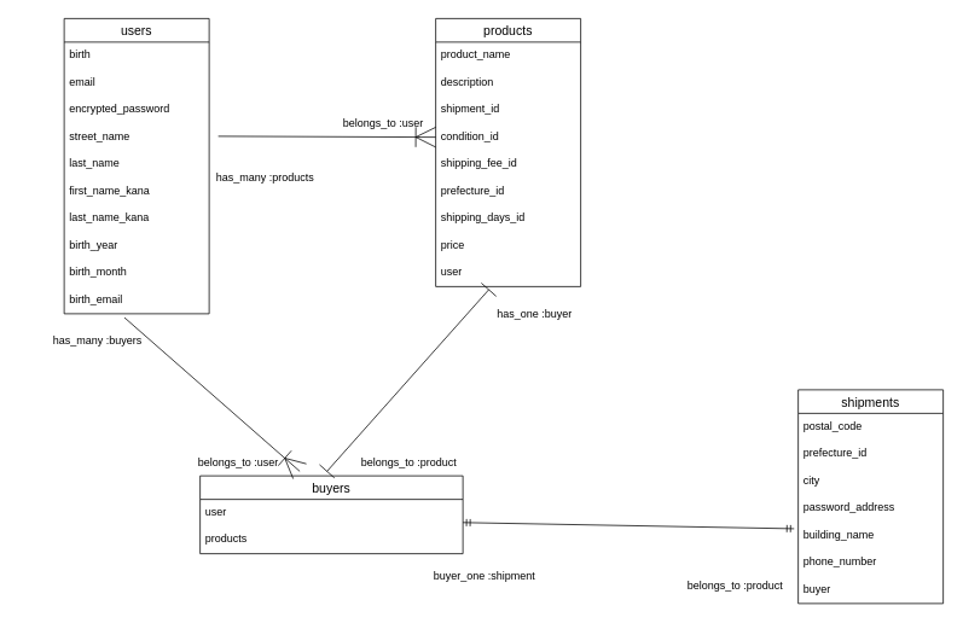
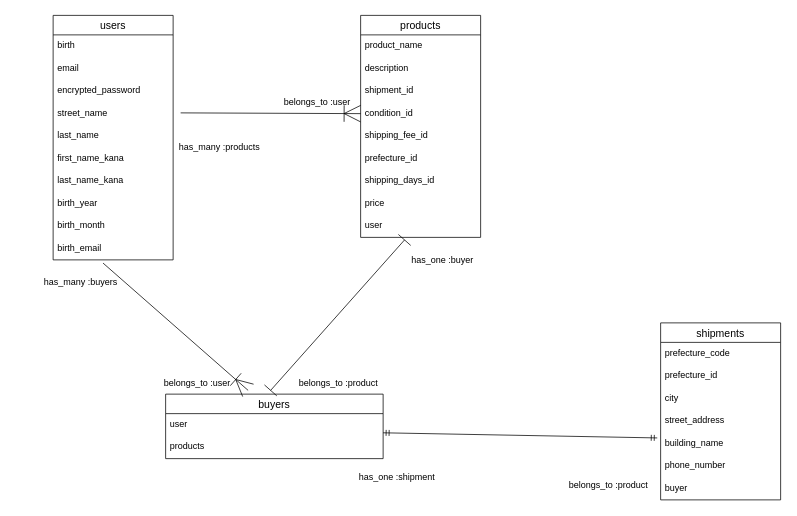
  <mxCell id="0" />
  <mxCell id="1" parent="0" />
  <mxCell id="2" value="users" style="swimlane;fontStyle=0;childLayout=stackLayout;horizontal=1;startSize=26;horizontalStack=0;resizeParent=1;resizeParentMax=0;resizeLast=0;collapsible=1;marginBottom=0;align=center;fontSize=14;" vertex="1" parent="1"><mxGeometry x="70" y="20" width="160" height="326" as="geometry" /></mxCell>
  <mxCell id="3" value="birth" style="text;strokeColor=none;fillColor=none;spacingLeft=4;spacingRight=4;overflow=hidden;rotatable=0;points=[[0,0.5],[1,0.5]];portConstraint=eastwest;fontSize=12;" vertex="1" parent="2"><mxGeometry y="26" width="160" height="30" as="geometry" /></mxCell>
  <mxCell id="4" value="email" style="text;strokeColor=none;fillColor=none;spacingLeft=4;spacingRight=4;overflow=hidden;rotatable=0;points=[[0,0.5],[1,0.5]];portConstraint=eastwest;fontSize=12;" vertex="1" parent="2"><mxGeometry y="56" width="160" height="30" as="geometry" /></mxCell>
  <mxCell id="5" value="encrypted_password" style="text;strokeColor=none;fillColor=none;spacingLeft=4;spacingRight=4;overflow=hidden;rotatable=0;points=[[0,0.5],[1,0.5]];portConstraint=eastwest;fontSize=12;" vertex="1" parent="2"><mxGeometry y="86" width="160" height="30" as="geometry" /></mxCell>
  <mxCell id="6" value="street_name" style="text;strokeColor=none;fillColor=none;spacingLeft=4;spacingRight=4;overflow=hidden;rotatable=0;points=[[0,0.5],[1,0.5]];portConstraint=eastwest;fontSize=12;" vertex="1" parent="2"><mxGeometry y="116" width="160" height="30" as="geometry" /></mxCell>
  <mxCell id="7" value="last_name" style="text;strokeColor=none;fillColor=none;spacingLeft=4;spacingRight=4;overflow=hidden;rotatable=0;points=[[0,0.5],[1,0.5]];portConstraint=eastwest;fontSize=12;" vertex="1" parent="2"><mxGeometry y="146" width="160" height="30" as="geometry" /></mxCell>
  <mxCell id="8" value="first_name_kana " style="text;strokeColor=none;fillColor=none;spacingLeft=4;spacingRight=4;overflow=hidden;rotatable=0;points=[[0,0.5],[1,0.5]];portConstraint=eastwest;fontSize=12;" vertex="1" parent="2"><mxGeometry y="176" width="160" height="30" as="geometry" /></mxCell>
  <mxCell id="9" value="last_name_kana" style="text;strokeColor=none;fillColor=none;spacingLeft=4;spacingRight=4;overflow=hidden;rotatable=0;points=[[0,0.5],[1,0.5]];portConstraint=eastwest;fontSize=12;" vertex="1" parent="2"><mxGeometry y="206" width="160" height="30" as="geometry" /></mxCell>
  <mxCell id="10" value="birth_year" style="text;strokeColor=none;fillColor=none;spacingLeft=4;spacingRight=4;overflow=hidden;rotatable=0;points=[[0,0.5],[1,0.5]];portConstraint=eastwest;fontSize=12;" vertex="1" parent="2"><mxGeometry y="236" width="160" height="30" as="geometry" /></mxCell>
  <mxCell id="11" value="birth_month " style="text;strokeColor=none;fillColor=none;spacingLeft=4;spacingRight=4;overflow=hidden;rotatable=0;points=[[0,0.5],[1,0.5]];portConstraint=eastwest;fontSize=12;" vertex="1" parent="2"><mxGeometry y="266" width="160" height="30" as="geometry" /></mxCell>
  <mxCell id="12" value="birth_email" style="text;strokeColor=none;fillColor=none;spacingLeft=4;spacingRight=4;overflow=hidden;rotatable=0;points=[[0,0.5],[1,0.5]];portConstraint=eastwest;fontSize=12;" vertex="1" parent="2"><mxGeometry y="296" width="160" height="30" as="geometry" /></mxCell>
  <mxCell id="13" value="products" style="swimlane;fontStyle=0;childLayout=stackLayout;horizontal=1;startSize=26;horizontalStack=0;resizeParent=1;resizeParentMax=0;resizeLast=0;collapsible=1;marginBottom=0;align=center;fontSize=14;" vertex="1" parent="1"><mxGeometry x="480" y="20" width="160" height="296" as="geometry" /></mxCell>
  <mxCell id="14" value="product_name" style="text;strokeColor=none;fillColor=none;spacingLeft=4;spacingRight=4;overflow=hidden;rotatable=0;points=[[0,0.5],[1,0.5]];portConstraint=eastwest;fontSize=12;" vertex="1" parent="13"><mxGeometry y="26" width="160" height="30" as="geometry" /></mxCell>
  <mxCell id="15" value="description" style="text;strokeColor=none;fillColor=none;spacingLeft=4;spacingRight=4;overflow=hidden;rotatable=0;points=[[0,0.5],[1,0.5]];portConstraint=eastwest;fontSize=12;" vertex="1" parent="13"><mxGeometry y="56" width="160" height="30" as="geometry" /></mxCell>
  <mxCell id="16" value="shipment_id " style="text;strokeColor=none;fillColor=none;spacingLeft=4;spacingRight=4;overflow=hidden;rotatable=0;points=[[0,0.5],[1,0.5]];portConstraint=eastwest;fontSize=12;" vertex="1" parent="13"><mxGeometry y="86" width="160" height="30" as="geometry" /></mxCell>
  <mxCell id="17" value="condition_id" style="text;strokeColor=none;fillColor=none;spacingLeft=4;spacingRight=4;overflow=hidden;rotatable=0;points=[[0,0.5],[1,0.5]];portConstraint=eastwest;fontSize=12;" vertex="1" parent="13"><mxGeometry y="116" width="160" height="30" as="geometry" /></mxCell>
  <mxCell id="18" value="shipping_fee_id" style="text;strokeColor=none;fillColor=none;spacingLeft=4;spacingRight=4;overflow=hidden;rotatable=0;points=[[0,0.5],[1,0.5]];portConstraint=eastwest;fontSize=12;" vertex="1" parent="13"><mxGeometry y="146" width="160" height="30" as="geometry" /></mxCell>
  <mxCell id="19" value="prefecture_id  " style="text;strokeColor=none;fillColor=none;spacingLeft=4;spacingRight=4;overflow=hidden;rotatable=0;points=[[0,0.5],[1,0.5]];portConstraint=eastwest;fontSize=12;" vertex="1" parent="13"><mxGeometry y="176" width="160" height="30" as="geometry" /></mxCell>
  <mxCell id="20" value="shipping_days_id" style="text;strokeColor=none;fillColor=none;spacingLeft=4;spacingRight=4;overflow=hidden;rotatable=0;points=[[0,0.5],[1,0.5]];portConstraint=eastwest;fontSize=12;" vertex="1" parent="13"><mxGeometry y="206" width="160" height="30" as="geometry" /></mxCell>
  <mxCell id="21" value="price" style="text;strokeColor=none;fillColor=none;spacingLeft=4;spacingRight=4;overflow=hidden;rotatable=0;points=[[0,0.5],[1,0.5]];portConstraint=eastwest;fontSize=12;" vertex="1" parent="13"><mxGeometry y="236" width="160" height="30" as="geometry" /></mxCell>
  <mxCell id="22" value="user" style="text;strokeColor=none;fillColor=none;spacingLeft=4;spacingRight=4;overflow=hidden;rotatable=0;points=[[0,0.5],[1,0.5]];portConstraint=eastwest;fontSize=12;" vertex="1" parent="13"><mxGeometry y="266" width="160" height="30" as="geometry" /></mxCell>
  <mxCell id="23" value="buyers" style="swimlane;fontStyle=0;childLayout=stackLayout;horizontal=1;startSize=26;horizontalStack=0;resizeParent=1;resizeParentMax=0;resizeLast=0;collapsible=1;marginBottom=0;align=center;fontSize=14;" vertex="1" parent="1"><mxGeometry x="220" y="525" width="290" height="86" as="geometry" /></mxCell>
  <mxCell id="24" value="user" style="text;strokeColor=none;fillColor=none;spacingLeft=4;spacingRight=4;overflow=hidden;rotatable=0;points=[[0,0.5],[1,0.5]];portConstraint=eastwest;fontSize=12;" vertex="1" parent="23"><mxGeometry y="26" width="290" height="30" as="geometry" /></mxCell>
  <mxCell id="25" value="products" style="text;strokeColor=none;fillColor=none;spacingLeft=4;spacingRight=4;overflow=hidden;rotatable=0;points=[[0,0.5],[1,0.5]];portConstraint=eastwest;fontSize=12;" vertex="1" parent="23"><mxGeometry y="56" width="290" height="30" as="geometry" /></mxCell>
  <mxCell id="26" value="shipments" style="swimlane;fontStyle=0;childLayout=stackLayout;horizontal=1;startSize=26;horizontalStack=0;resizeParent=1;resizeParentMax=0;resizeLast=0;collapsible=1;marginBottom=0;align=center;fontSize=14;" vertex="1" parent="1"><mxGeometry x="880" y="430" width="160" height="236" as="geometry" /></mxCell>
- <mxCell id="27" value="postal_code" style="text;strokeColor=none;fillColor=none;spacingLeft=4;spacingRight=4;overflow=hidden;rotatable=0;points=[[0,0.5],[1,0.5]];portConstraint=eastwest;fontSize=12;" vertex="1" parent="26"><mxGeometry y="26" width="160" height="30" as="geometry" /></mxCell>
+ <mxCell id="27" value="prefecture_code" style="text;strokeColor=none;fillColor=none;spacingLeft=4;spacingRight=4;overflow=hidden;rotatable=0;points=[[0,0.5],[1,0.5]];portConstraint=eastwest;fontSize=12;" vertex="1" parent="26"><mxGeometry y="26" width="160" height="30" as="geometry" /></mxCell>
  <mxCell id="28" value="prefecture_id" style="text;strokeColor=none;fillColor=none;spacingLeft=4;spacingRight=4;overflow=hidden;rotatable=0;points=[[0,0.5],[1,0.5]];portConstraint=eastwest;fontSize=12;" vertex="1" parent="26"><mxGeometry y="56" width="160" height="30" as="geometry" /></mxCell>
  <mxCell id="29" value="city" style="text;strokeColor=none;fillColor=none;spacingLeft=4;spacingRight=4;overflow=hidden;rotatable=0;points=[[0,0.5],[1,0.5]];portConstraint=eastwest;fontSize=12;" vertex="1" parent="26"><mxGeometry y="86" width="160" height="30" as="geometry" /></mxCell>
- <mxCell id="30" value="password_address" style="text;strokeColor=none;fillColor=none;spacingLeft=4;spacingRight=4;overflow=hidden;rotatable=0;points=[[0,0.5],[1,0.5]];portConstraint=eastwest;fontSize=12;" vertex="1" parent="26"><mxGeometry y="116" width="160" height="30" as="geometry" /></mxCell>
+ <mxCell id="30" value="street_address" style="text;strokeColor=none;fillColor=none;spacingLeft=4;spacingRight=4;overflow=hidden;rotatable=0;points=[[0,0.5],[1,0.5]];portConstraint=eastwest;fontSize=12;" vertex="1" parent="26"><mxGeometry y="116" width="160" height="30" as="geometry" /></mxCell>
  <mxCell id="31" value="building_name" style="text;strokeColor=none;fillColor=none;spacingLeft=4;spacingRight=4;overflow=hidden;rotatable=0;points=[[0,0.5],[1,0.5]];portConstraint=eastwest;fontSize=12;" vertex="1" parent="26"><mxGeometry y="146" width="160" height="30" as="geometry" /></mxCell>
  <mxCell id="32" value="phone_number" style="text;strokeColor=none;fillColor=none;spacingLeft=4;spacingRight=4;overflow=hidden;rotatable=0;points=[[0,0.5],[1,0.5]];portConstraint=eastwest;fontSize=12;" vertex="1" parent="26"><mxGeometry y="176" width="160" height="30" as="geometry" /></mxCell>
  <mxCell id="33" value="buyer" style="text;strokeColor=none;fillColor=none;spacingLeft=4;spacingRight=4;overflow=hidden;rotatable=0;points=[[0,0.5],[1,0.5]];portConstraint=eastwest;fontSize=12;" vertex="1" parent="26"><mxGeometry y="206" width="160" height="30" as="geometry" /></mxCell>
  <mxCell id="34" value="" style="fontSize=12;html=1;endArrow=ERoneToMany;entryX=0;entryY=0.5;entryDx=0;entryDy=0;startSize=20;endSize=20;" edge="1" parent="1" target="17"><mxGeometry width="100" height="100" relative="1" as="geometry"><mxPoint x="240" y="150" as="sourcePoint" /><mxPoint x="451" y="190" as="targetPoint" /></mxGeometry></mxCell>
  <mxCell id="35" value="" style="fontSize=12;html=1;endArrow=ERoneToMany;exitX=0.416;exitY=1.142;exitDx=0;exitDy=0;exitPerimeter=0;endSize=20;startSize=10;" edge="1" parent="1" source="12"><mxGeometry width="100" height="100" relative="1" as="geometry"><mxPoint x="360" y="410" as="sourcePoint" /><mxPoint x="330" y="520" as="targetPoint" /></mxGeometry></mxCell>
  <mxCell id="36" value="" style="fontSize=12;html=1;endArrow=baseDash;startArrow=baseDash;entryX=0.366;entryY=1.114;entryDx=0;entryDy=0;entryPerimeter=0;startFill=0;endFill=0;endSize=20;startSize=20;" edge="1" parent="1" target="22"><mxGeometry width="100" height="100" relative="1" as="geometry"><mxPoint x="360" y="520" as="sourcePoint" /><mxPoint x="460" y="310" as="targetPoint" /></mxGeometry></mxCell>
  <mxCell id="37" value="" style="fontSize=12;html=1;endArrow=ERmandOne;startArrow=ERmandOne;entryX=-0.028;entryY=0.247;entryDx=0;entryDy=0;entryPerimeter=0;" edge="1" parent="1" target="31"><mxGeometry width="100" height="100" relative="1" as="geometry"><mxPoint x="510" y="576.58" as="sourcePoint" /><mxPoint x="688.56" y="376" as="targetPoint" /></mxGeometry></mxCell>
  <mxCell id="38" value="" style="shape=table;startSize=0;container=1;collapsible=1;childLayout=tableLayout;fixedRows=1;rowLines=0;fontStyle=0;align=center;resizeLast=1;strokeColor=none;fillColor=none;collapsible=0;" vertex="1" parent="1"><mxGeometry x="200" y="180" width="180" height="30" as="geometry" /></mxCell>
  <mxCell id="39" value="" style="shape=tableRow;horizontal=0;startSize=0;swimlaneHead=0;swimlaneBody=0;fillColor=none;collapsible=0;dropTarget=0;points=[[0,0.5],[1,0.5]];portConstraint=eastwest;top=0;left=0;right=0;bottom=0;" vertex="1" parent="38"><mxGeometry width="180" height="30" as="geometry" /></mxCell>
  <mxCell id="40" value="" style="shape=partialRectangle;connectable=0;fillColor=none;top=0;left=0;bottom=0;right=0;editable=1;overflow=hidden;" vertex="1" parent="39"><mxGeometry width="30" height="30" as="geometry"><mxRectangle width="30" height="30" as="alternateBounds" /></mxGeometry></mxCell>
  <mxCell id="41" value="has_many :products" style="shape=partialRectangle;connectable=0;fillColor=none;top=0;left=0;bottom=0;right=0;align=left;spacingLeft=6;overflow=hidden;" vertex="1" parent="39"><mxGeometry x="30" width="150" height="30" as="geometry"><mxRectangle width="150" height="30" as="alternateBounds" /></mxGeometry></mxCell>
  <mxCell id="42" value="" style="shape=table;startSize=0;container=1;collapsible=1;childLayout=tableLayout;fixedRows=1;rowLines=0;fontStyle=0;align=center;resizeLast=1;strokeColor=none;fillColor=none;collapsible=0;" vertex="1" parent="1"><mxGeometry x="20" y="360" width="180" height="30" as="geometry" /></mxCell>
  <mxCell id="43" value="" style="shape=tableRow;horizontal=0;startSize=0;swimlaneHead=0;swimlaneBody=0;fillColor=none;collapsible=0;dropTarget=0;points=[[0,0.5],[1,0.5]];portConstraint=eastwest;top=0;left=0;right=0;bottom=0;" vertex="1" parent="42"><mxGeometry width="180" height="30" as="geometry" /></mxCell>
  <mxCell id="44" value="" style="shape=partialRectangle;connectable=0;fillColor=none;top=0;left=0;bottom=0;right=0;editable=1;overflow=hidden;" vertex="1" parent="43"><mxGeometry width="30" height="30" as="geometry"><mxRectangle width="30" height="30" as="alternateBounds" /></mxGeometry></mxCell>
  <mxCell id="45" value="has_many :buyers" style="shape=partialRectangle;connectable=0;fillColor=none;top=0;left=0;bottom=0;right=0;align=left;spacingLeft=6;overflow=hidden;" vertex="1" parent="43"><mxGeometry x="30" width="150" height="30" as="geometry"><mxRectangle width="150" height="30" as="alternateBounds" /></mxGeometry></mxCell>
  <mxCell id="46" value="" style="shape=table;startSize=0;container=1;collapsible=1;childLayout=tableLayout;fixedRows=1;rowLines=0;fontStyle=0;align=center;resizeLast=1;strokeColor=none;fillColor=none;collapsible=0;" vertex="1" parent="1"><mxGeometry x="310" y="120" width="180" height="30" as="geometry" /></mxCell>
  <mxCell id="47" value="" style="shape=tableRow;horizontal=0;startSize=0;swimlaneHead=0;swimlaneBody=0;fillColor=none;collapsible=0;dropTarget=0;points=[[0,0.5],[1,0.5]];portConstraint=eastwest;top=0;left=0;right=0;bottom=0;" vertex="1" parent="46"><mxGeometry width="180" height="30" as="geometry" /></mxCell>
  <mxCell id="48" value="" style="shape=partialRectangle;connectable=0;fillColor=none;top=0;left=0;bottom=0;right=0;editable=1;overflow=hidden;" vertex="1" parent="47"><mxGeometry width="60" height="30" as="geometry"><mxRectangle width="60" height="30" as="alternateBounds" /></mxGeometry></mxCell>
  <mxCell id="49" value="belongs_to :user" style="shape=partialRectangle;connectable=0;fillColor=none;top=0;left=0;bottom=0;right=0;align=left;spacingLeft=6;overflow=hidden;" vertex="1" parent="47"><mxGeometry x="60" width="120" height="30" as="geometry"><mxRectangle width="120" height="30" as="alternateBounds" /></mxGeometry></mxCell>
  <mxCell id="50" value="" style="shape=table;startSize=0;container=1;collapsible=1;childLayout=tableLayout;fixedRows=1;rowLines=0;fontStyle=0;align=center;resizeLast=1;strokeColor=none;fillColor=none;collapsible=0;" vertex="1" parent="1"><mxGeometry x="180" y="495" width="140" height="30" as="geometry" /></mxCell>
  <mxCell id="51" value="" style="shape=tableRow;horizontal=0;startSize=0;swimlaneHead=0;swimlaneBody=0;fillColor=none;collapsible=0;dropTarget=0;points=[[0,0.5],[1,0.5]];portConstraint=eastwest;top=0;left=0;right=0;bottom=0;" vertex="1" parent="50"><mxGeometry width="140" height="30" as="geometry" /></mxCell>
  <mxCell id="52" value="" style="shape=partialRectangle;connectable=0;fillColor=none;top=0;left=0;bottom=0;right=0;editable=1;overflow=hidden;" vertex="1" parent="51"><mxGeometry width="30" height="30" as="geometry"><mxRectangle width="30" height="30" as="alternateBounds" /></mxGeometry></mxCell>
  <mxCell id="53" value="belongs_to :user" style="shape=partialRectangle;connectable=0;fillColor=none;top=0;left=0;bottom=0;right=0;align=left;spacingLeft=6;overflow=hidden;" vertex="1" parent="51"><mxGeometry x="30" width="110" height="30" as="geometry"><mxRectangle width="110" height="30" as="alternateBounds" /></mxGeometry></mxCell>
  <mxCell id="54" value="" style="shape=table;startSize=0;container=1;collapsible=1;childLayout=tableLayout;fixedRows=1;rowLines=0;fontStyle=0;align=center;resizeLast=1;strokeColor=none;fillColor=none;collapsible=0;" vertex="1" parent="1"><mxGeometry x="360" y="495" width="180" height="30" as="geometry" /></mxCell>
  <mxCell id="55" value="" style="shape=tableRow;horizontal=0;startSize=0;swimlaneHead=0;swimlaneBody=0;fillColor=none;collapsible=0;dropTarget=0;points=[[0,0.5],[1,0.5]];portConstraint=eastwest;top=0;left=0;right=0;bottom=0;" vertex="1" parent="54"><mxGeometry width="180" height="30" as="geometry" /></mxCell>
  <mxCell id="56" value="" style="shape=partialRectangle;connectable=0;fillColor=none;top=0;left=0;bottom=0;right=0;editable=1;overflow=hidden;" vertex="1" parent="55"><mxGeometry width="30" height="30" as="geometry"><mxRectangle width="30" height="30" as="alternateBounds" /></mxGeometry></mxCell>
  <mxCell id="57" value="belongs_to :product" style="shape=partialRectangle;connectable=0;fillColor=none;top=0;left=0;bottom=0;right=0;align=left;spacingLeft=6;overflow=hidden;" vertex="1" parent="55"><mxGeometry x="30" width="150" height="30" as="geometry"><mxRectangle width="150" height="30" as="alternateBounds" /></mxGeometry></mxCell>
  <mxCell id="58" value="" style="shape=table;startSize=0;container=1;collapsible=1;childLayout=tableLayout;fixedRows=1;rowLines=0;fontStyle=0;align=center;resizeLast=1;strokeColor=none;fillColor=none;collapsible=0;" vertex="1" parent="1"><mxGeometry x="510" y="330" width="180" height="30" as="geometry" /></mxCell>
  <mxCell id="59" value="" style="shape=tableRow;horizontal=0;startSize=0;swimlaneHead=0;swimlaneBody=0;fillColor=none;collapsible=0;dropTarget=0;points=[[0,0.5],[1,0.5]];portConstraint=eastwest;top=0;left=0;right=0;bottom=0;" vertex="1" parent="58"><mxGeometry width="180" height="30" as="geometry" /></mxCell>
  <mxCell id="60" value="" style="shape=partialRectangle;connectable=0;fillColor=none;top=0;left=0;bottom=0;right=0;editable=1;overflow=hidden;" vertex="1" parent="59"><mxGeometry width="30" height="30" as="geometry"><mxRectangle width="30" height="30" as="alternateBounds" /></mxGeometry></mxCell>
  <mxCell id="61" value="has_one :buyer" style="shape=partialRectangle;connectable=0;fillColor=none;top=0;left=0;bottom=0;right=0;align=left;spacingLeft=6;overflow=hidden;" vertex="1" parent="59"><mxGeometry x="30" width="150" height="30" as="geometry"><mxRectangle width="150" height="30" as="alternateBounds" /></mxGeometry></mxCell>
  <mxCell id="62" value="" style="shape=table;startSize=0;container=1;collapsible=1;childLayout=tableLayout;fixedRows=1;rowLines=0;fontStyle=0;align=center;resizeLast=1;strokeColor=none;fillColor=none;collapsible=0;" vertex="1" parent="1"><mxGeometry x="720" y="630" width="180" height="30" as="geometry" /></mxCell>
  <mxCell id="63" value="" style="shape=tableRow;horizontal=0;startSize=0;swimlaneHead=0;swimlaneBody=0;fillColor=none;collapsible=0;dropTarget=0;points=[[0,0.5],[1,0.5]];portConstraint=eastwest;top=0;left=0;right=0;bottom=0;" vertex="1" parent="62"><mxGeometry width="180" height="30" as="geometry" /></mxCell>
  <mxCell id="64" value="" style="shape=partialRectangle;connectable=0;fillColor=none;top=0;left=0;bottom=0;right=0;editable=1;overflow=hidden;" vertex="1" parent="63"><mxGeometry width="30" height="30" as="geometry"><mxRectangle width="30" height="30" as="alternateBounds" /></mxGeometry></mxCell>
  <mxCell id="65" value="belongs_to :product" style="shape=partialRectangle;connectable=0;fillColor=none;top=0;left=0;bottom=0;right=0;align=left;spacingLeft=6;overflow=hidden;" vertex="1" parent="63"><mxGeometry x="30" width="150" height="30" as="geometry"><mxRectangle width="150" height="30" as="alternateBounds" /></mxGeometry></mxCell>
  <mxCell id="66" value="" style="shape=table;startSize=0;container=1;collapsible=1;childLayout=tableLayout;fixedRows=1;rowLines=0;fontStyle=0;align=center;resizeLast=1;strokeColor=none;fillColor=none;collapsible=0;" vertex="1" parent="1"><mxGeometry x="440" y="620" width="180" height="30" as="geometry" /></mxCell>
  <mxCell id="67" value="" style="shape=tableRow;horizontal=0;startSize=0;swimlaneHead=0;swimlaneBody=0;fillColor=none;collapsible=0;dropTarget=0;points=[[0,0.5],[1,0.5]];portConstraint=eastwest;top=0;left=0;right=0;bottom=0;" vertex="1" parent="66"><mxGeometry width="180" height="30" as="geometry" /></mxCell>
  <mxCell id="68" value="" style="shape=partialRectangle;connectable=0;fillColor=none;top=0;left=0;bottom=0;right=0;editable=1;overflow=hidden;" vertex="1" parent="67"><mxGeometry width="30" height="30" as="geometry"><mxRectangle width="30" height="30" as="alternateBounds" /></mxGeometry></mxCell>
- <mxCell id="69" value="buyer_one :shipment" style="shape=partialRectangle;connectable=0;fillColor=none;top=0;left=0;bottom=0;right=0;align=left;spacingLeft=6;overflow=hidden;" vertex="1" parent="67"><mxGeometry x="30" width="150" height="30" as="geometry"><mxRectangle width="150" height="30" as="alternateBounds" /></mxGeometry></mxCell>
+ <mxCell id="69" value="has_one :shipment" style="shape=partialRectangle;connectable=0;fillColor=none;top=0;left=0;bottom=0;right=0;align=left;spacingLeft=6;overflow=hidden;" vertex="1" parent="67"><mxGeometry x="30" width="150" height="30" as="geometry"><mxRectangle width="150" height="30" as="alternateBounds" /></mxGeometry></mxCell>
